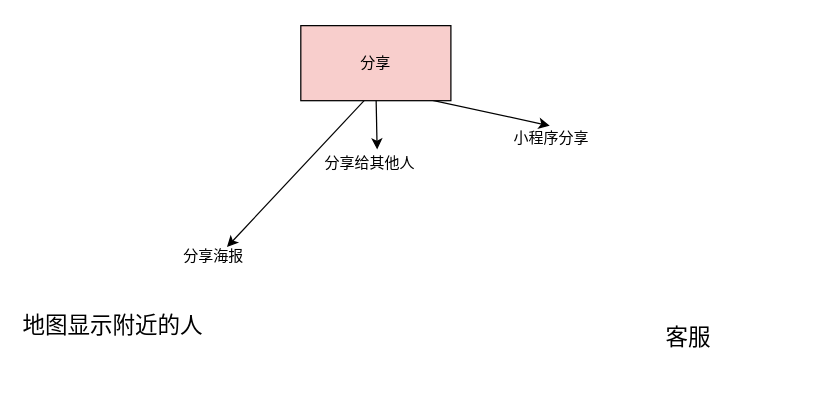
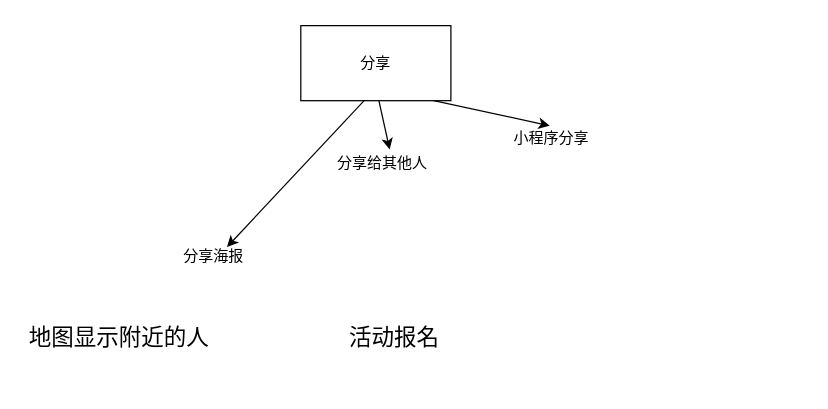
  <mxCell id="0" />
  <mxCell id="1" parent="0" />
  <mxCell id="2" value="分享海报" style="text;html=1;align=center;verticalAlign=middle;resizable=0;points=[];autosize=1;" parent="1" vertex="1"><mxGeometry x="140" y="195" width="60" height="20" as="geometry" /></mxCell>
- <mxCell id="3" value="分享给其他人" style="text;html=1;align=center;verticalAlign=middle;resizable=0;points=[];autosize=1;" parent="1" vertex="1"><mxGeometry x="250" y="120" width="90" height="20" as="geometry" /></mxCell>
+ <mxCell id="3" value="分享给其他人" style="text;html=1;align=center;verticalAlign=middle;resizable=0;points=[];autosize=1;" parent="1" vertex="1"><mxGeometry x="260" y="120" width="90" height="20" as="geometry" /></mxCell>
  <mxCell id="4" value="小程序分享" style="text;html=1;align=center;verticalAlign=middle;resizable=0;points=[];autosize=1;" parent="1" vertex="1"><mxGeometry x="400" y="100" width="80" height="20" as="geometry" /></mxCell>
  <mxCell id="5" value="" style="endArrow=classic;html=1;exitX=0.5;exitY=0.95;exitDx=0;exitDy=0;exitPerimeter=0;entryX=0.567;entryY=-0.05;entryDx=0;entryDy=0;entryPerimeter=0;" parent="1" target="3" edge="1"><mxGeometry width="50" height="50" relative="1" as="geometry"><mxPoint x="300" y="69" as="sourcePoint" /><mxPoint x="400" y="410" as="targetPoint" /><Array as="points" /></mxGeometry></mxCell>
  <mxCell id="6" value="" style="endArrow=classic;html=1;exitX=0.5;exitY=1;exitDx=0;exitDy=0;exitPerimeter=0;entryX=0.683;entryY=0.1;entryDx=0;entryDy=0;entryPerimeter=0;" parent="1" target="2" edge="1"><mxGeometry width="50" height="50" relative="1" as="geometry"><mxPoint x="300" y="70" as="sourcePoint" /><mxPoint x="400" y="410" as="targetPoint" /></mxGeometry></mxCell>
  <mxCell id="7" value="" style="endArrow=classic;html=1;entryX=0.488;entryY=0;entryDx=0;entryDy=0;entryPerimeter=0;" parent="1" target="4" edge="1"><mxGeometry width="50" height="50" relative="1" as="geometry"><mxPoint x="300" y="70" as="sourcePoint" /><mxPoint x="400" y="410" as="targetPoint" /></mxGeometry></mxCell>
- <mxCell id="8" value="分享" style="rounded=0;whiteSpace=wrap;html=1;fillColor=#f8cecc;" parent="1" vertex="1"><mxGeometry x="240" width="120" height="60" as="geometry" y="20" /></mxCell>
- <mxCell id="9" value="地图显示附近的人" style="text;html=1;strokeColor=none;fillColor=none;align=center;verticalAlign=middle;whiteSpace=wrap;rounded=0;fontSize=18;" parent="1" vertex="1"><mxGeometry x="15" y="250" width="150" height="20" as="geometry" /></mxCell>
- <mxCell id="10" value="客服" style="text;html=1;strokeColor=none;fillColor=none;align=center;verticalAlign=middle;whiteSpace=wrap;rounded=0;fontSize=18;" parent="1" vertex="1"><mxGeometry x="460" y="235" width="180" height="70" as="geometry" /></mxCell>
+ <mxCell id="8" value="分享" style="rounded=0;whiteSpace=wrap;html=1;" parent="1" vertex="1"><mxGeometry x="240" width="120" height="60" as="geometry" y="20" /></mxCell>
+ <mxCell id="9" value="地图显示附近的人" style="text;html=1;strokeColor=none;fillColor=none;align=center;verticalAlign=middle;whiteSpace=wrap;rounded=0;fontSize=18;" parent="1" vertex="1"><mxGeometry x="20" y="260" width="150" height="20" as="geometry" /></mxCell>
+ <mxCell id="11" value="活动报名" style="text;html=1;strokeColor=none;fillColor=none;align=center;verticalAlign=middle;whiteSpace=wrap;rounded=0;fontSize=18;" parent="1" vertex="1"><mxGeometry x="270" y="260" width="90" height="20" as="geometry" /></mxCell>
